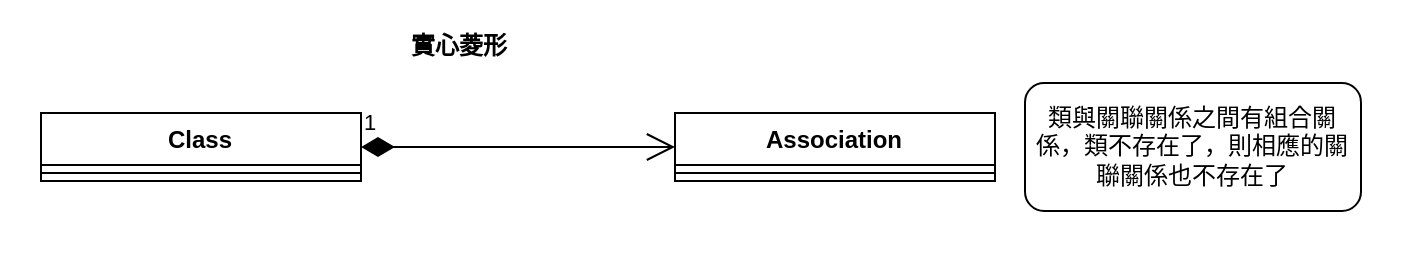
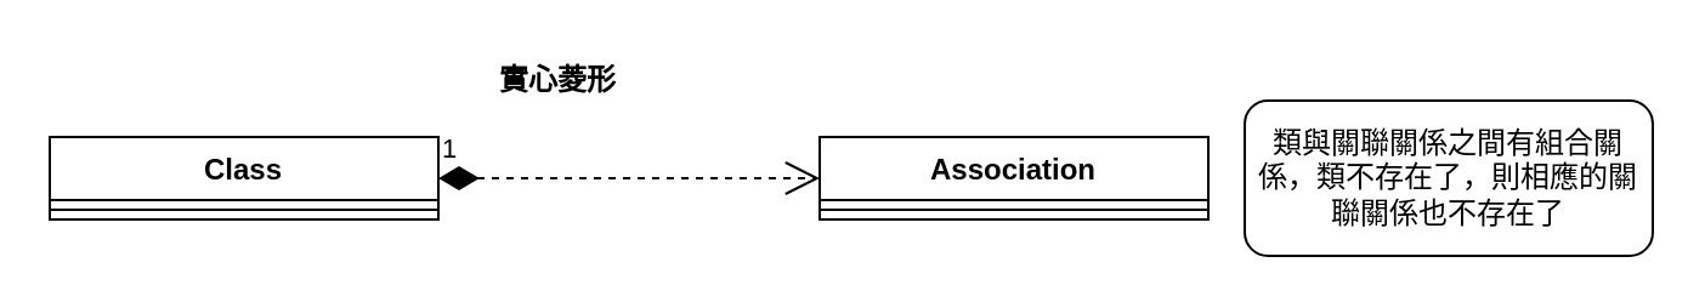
  <mxCell id="0" />
  <mxCell id="1" parent="0" />
  <mxCell id="2" value="Class" style="swimlane;fontStyle=1;align=center;verticalAlign=top;childLayout=stackLayout;horizontal=1;startSize=26;horizontalStack=0;resizeParent=1;resizeParentMax=0;resizeLast=0;collapsible=1;marginBottom=0;whiteSpace=wrap;html=1;" vertex="1" parent="1"><mxGeometry x="20" y="56" width="160" height="34" as="geometry" /></mxCell>
  <mxCell id="3" value="" style="line;strokeWidth=1;fillColor=none;align=left;verticalAlign=middle;spacingTop=-1;spacingLeft=3;spacingRight=3;rotatable=0;labelPosition=right;points=[];portConstraint=eastwest;strokeColor=inherit;" vertex="1" parent="2"><mxGeometry y="26" width="160" height="8" as="geometry" /></mxCell>
- <mxCell id="4" value="1" style="endArrow=open;html=1;endSize=12;startArrow=diamondThin;startSize=14;startFill=1;edgeStyle=orthogonalEdgeStyle;align=left;verticalAlign=bottom;rounded=0;entryX=0;entryY=0.5;entryDx=0;entryDy=0;exitX=1;exitY=0.5;exitDx=0;exitDy=0;" edge="1" parent="1" source="2" target="5"><mxGeometry x="-1" y="3" relative="1" as="geometry"><mxPoint x="186" y="167" as="sourcePoint" /><mxPoint x="346" y="167" as="targetPoint" /></mxGeometry></mxCell>
+ <mxCell id="4" value="1" style="endArrow=open;html=1;endSize=12;startArrow=diamondThin;startSize=14;startFill=1;edgeStyle=orthogonalEdgeStyle;align=left;verticalAlign=bottom;rounded=0;entryX=0;entryY=0.5;entryDx=0;entryDy=0;exitX=1;exitY=0.5;exitDx=0;exitDy=0;dashed=1;" edge="1" parent="1" source="2" target="5"><mxGeometry x="-1" y="3" relative="1" as="geometry"><mxPoint x="186" y="167" as="sourcePoint" /><mxPoint x="346" y="167" as="targetPoint" /></mxGeometry></mxCell>
  <mxCell id="5" value="Association" style="swimlane;fontStyle=1;align=center;verticalAlign=top;childLayout=stackLayout;horizontal=1;startSize=26;horizontalStack=0;resizeParent=1;resizeParentMax=0;resizeLast=0;collapsible=1;marginBottom=0;whiteSpace=wrap;html=1;" vertex="1" parent="1"><mxGeometry x="337" y="56" width="160" height="34" as="geometry" /></mxCell>
  <mxCell id="6" value="" style="line;strokeWidth=1;fillColor=none;align=left;verticalAlign=middle;spacingTop=-1;spacingLeft=3;spacingRight=3;rotatable=0;labelPosition=right;points=[];portConstraint=eastwest;strokeColor=inherit;" vertex="1" parent="5"><mxGeometry y="26" width="160" height="8" as="geometry" /></mxCell>
- <mxCell id="7" value="實心菱形" style="text;align=center;fontStyle=1;verticalAlign=middle;spacingLeft=3;spacingRight=3;strokeColor=none;rotatable=0;points=[[0,0.5],[1,0.5]];portConstraint=eastwest;html=1;" vertex="1" parent="1"><mxGeometry x="189" y="10" width="80" height="26" as="geometry" /></mxCell>
+ <mxCell id="7" value="實心菱形" style="text;align=center;fontStyle=1;verticalAlign=middle;spacingLeft=3;spacingRight=3;strokeColor=none;rotatable=0;points=[[0,0.5],[1,0.5]];portConstraint=eastwest;html=1;" vertex="1" parent="1"><mxGeometry x="189" y="20" width="80" height="26" as="geometry" /></mxCell>
  <mxCell id="8" value="類與關聯關係之間有組合關係，類不存在了，則相應的關聯關係也不存在了" style="html=1;whiteSpace=wrap;rounded=1;" vertex="1" parent="1"><mxGeometry x="512" y="41" width="168" height="64" as="geometry" /></mxCell>
